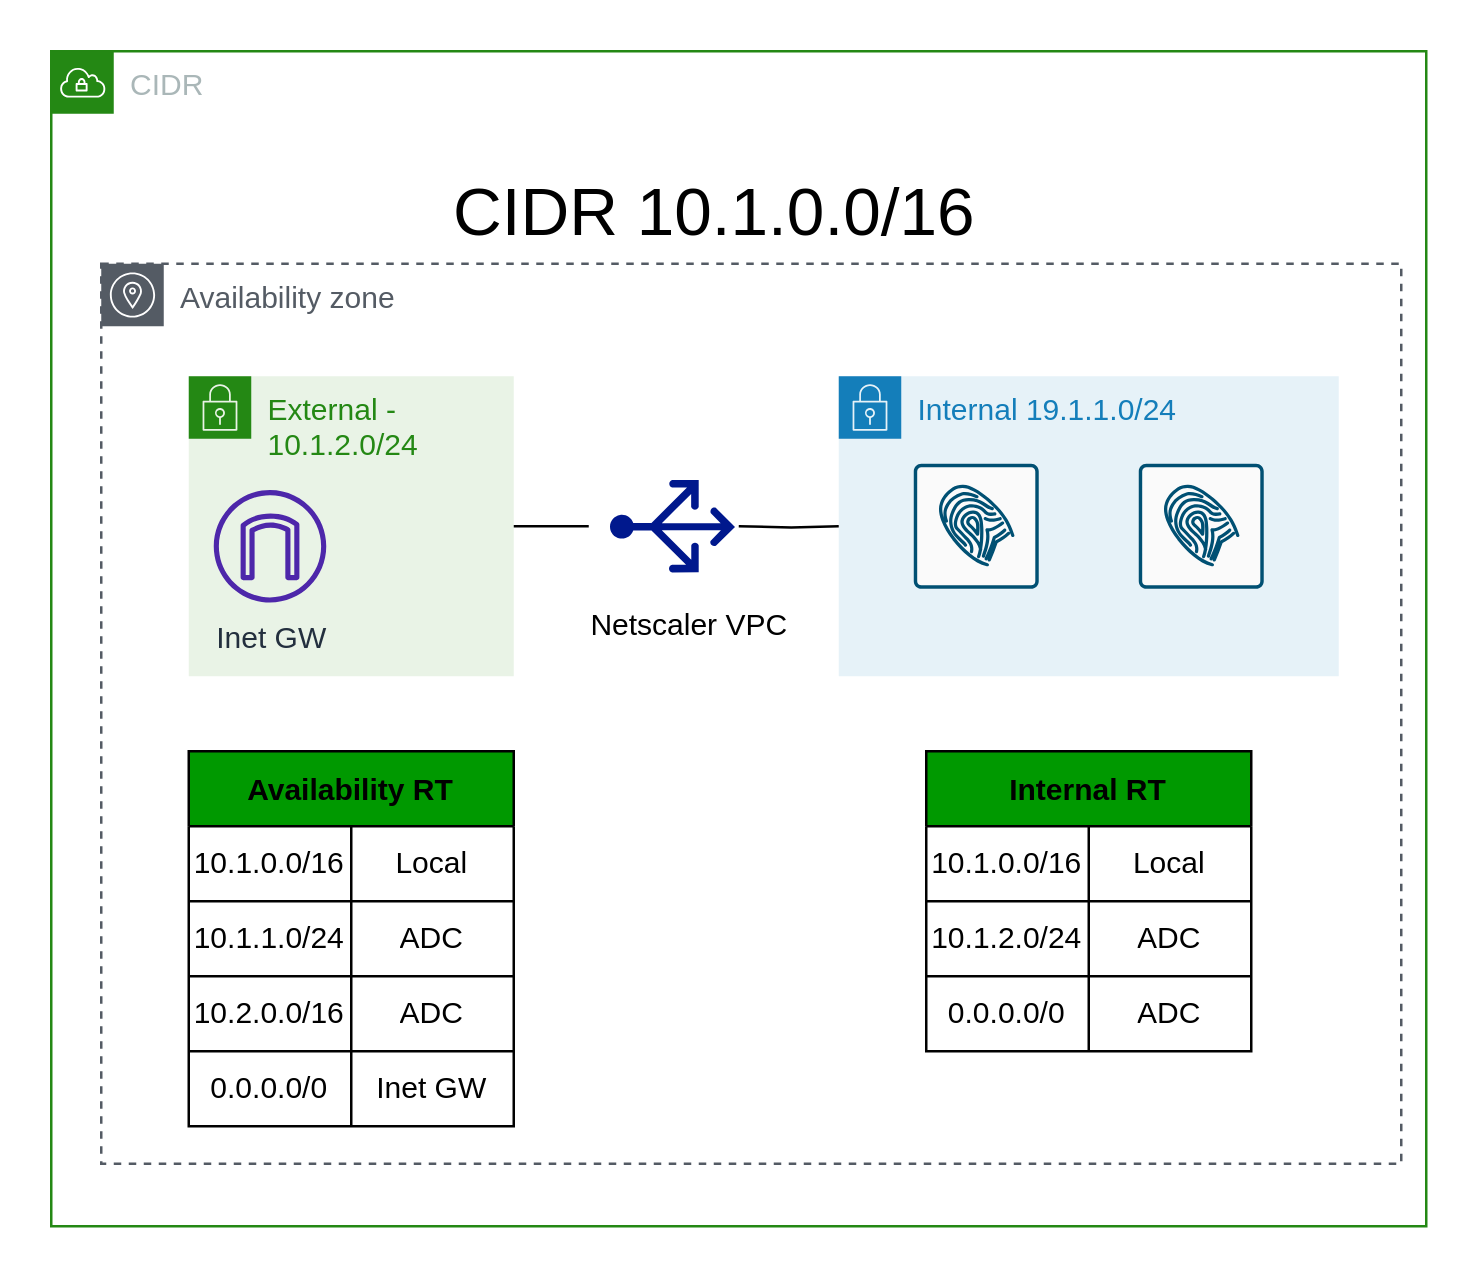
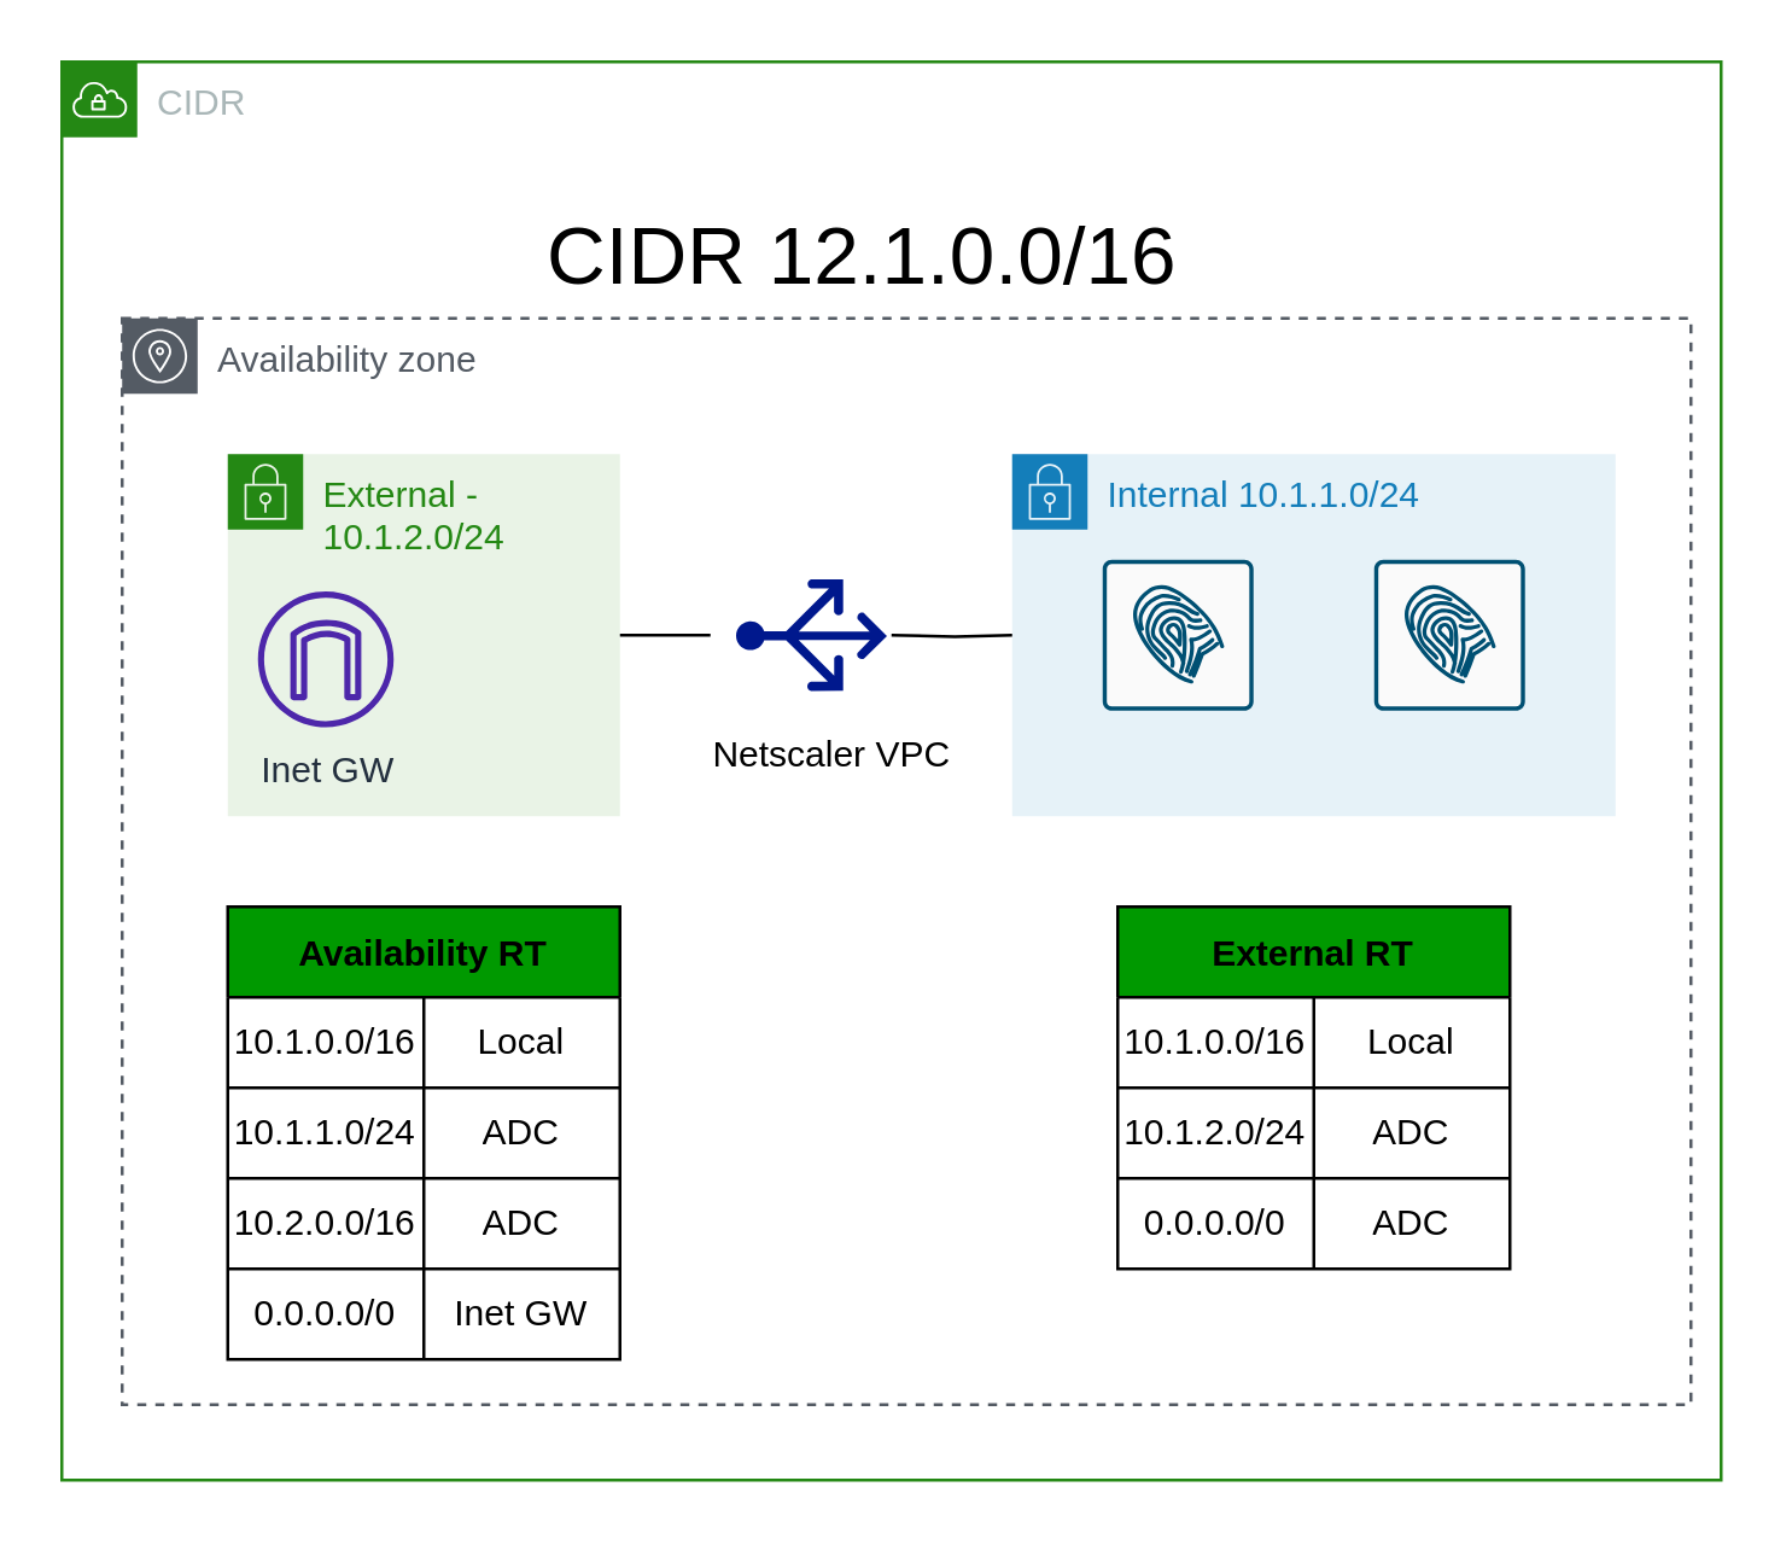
  <mxCell id="0" />
  <mxCell id="1" parent="0" />
  <mxCell id="2" value="CIDR" style="points=[[0,0],[0.25,0],[0.5,0],[0.75,0],[1,0],[1,0.25],[1,0.5],[1,0.75],[1,1],[0.75,1],[0.5,1],[0.25,1],[0,1],[0,0.75],[0,0.5],[0,0.25]];outlineConnect=0;gradientColor=none;html=1;whiteSpace=wrap;fontSize=12;fontStyle=0;container=1;pointerEvents=0;collapsible=0;recursiveResize=0;shape=mxgraph.aws4.group;grIcon=mxgraph.aws4.group_vpc;strokeColor=#248814;fillColor=none;verticalAlign=top;align=left;spacingLeft=30;fontColor=#AAB7B8;dashed=0;" parent="1" vertex="1"><mxGeometry x="20" y="20" width="550" height="470" as="geometry" /></mxCell>
  <mxCell id="3" value="External - 10.1.2.0/24" style="points=[[0,0],[0.25,0],[0.5,0],[0.75,0],[1,0],[1,0.25],[1,0.5],[1,0.75],[1,1],[0.75,1],[0.5,1],[0.25,1],[0,1],[0,0.75],[0,0.5],[0,0.25]];outlineConnect=0;gradientColor=none;html=1;whiteSpace=wrap;fontSize=12;fontStyle=0;container=1;pointerEvents=0;collapsible=0;recursiveResize=0;shape=mxgraph.aws4.group;grIcon=mxgraph.aws4.group_security_group;grStroke=0;strokeColor=#248814;fillColor=#E9F3E6;verticalAlign=top;align=left;spacingLeft=30;fontColor=#248814;dashed=0;" parent="2" vertex="1"><mxGeometry x="55" y="130" width="130" height="120" as="geometry" /></mxCell>
  <mxCell id="4" value="Inet GW" style="sketch=0;outlineConnect=0;fontColor=#232F3E;gradientColor=none;fillColor=#4D27AA;strokeColor=none;dashed=0;verticalLabelPosition=bottom;verticalAlign=top;align=center;html=1;fontSize=12;fontStyle=0;aspect=fixed;pointerEvents=1;shape=mxgraph.aws4.internet_gateway;" parent="3" vertex="1"><mxGeometry x="10" y="45.5" width="45" height="45" as="geometry" /></mxCell>
- <mxCell id="5" value="Internal 19.1.1.0/24" style="points=[[0,0],[0.25,0],[0.5,0],[0.75,0],[1,0],[1,0.25],[1,0.5],[1,0.75],[1,1],[0.75,1],[0.5,1],[0.25,1],[0,1],[0,0.75],[0,0.5],[0,0.25]];outlineConnect=0;gradientColor=none;html=1;whiteSpace=wrap;fontSize=12;fontStyle=0;container=1;pointerEvents=0;collapsible=0;recursiveResize=0;shape=mxgraph.aws4.group;grIcon=mxgraph.aws4.group_security_group;grStroke=0;strokeColor=#147EBA;fillColor=#E6F2F8;verticalAlign=top;align=left;spacingLeft=30;fontColor=#147EBA;dashed=0;" parent="2" vertex="1"><mxGeometry x="315" y="130" width="200" height="120" as="geometry" /></mxCell>
+ <mxCell id="5" value="Internal 10.1.1.0/24" style="points=[[0,0],[0.25,0],[0.5,0],[0.75,0],[1,0],[1,0.25],[1,0.5],[1,0.75],[1,1],[0.75,1],[0.5,1],[0.25,1],[0,1],[0,0.75],[0,0.5],[0,0.25]];outlineConnect=0;gradientColor=none;html=1;whiteSpace=wrap;fontSize=12;fontStyle=0;container=1;pointerEvents=0;collapsible=0;recursiveResize=0;shape=mxgraph.aws4.group;grIcon=mxgraph.aws4.group_security_group;grStroke=0;strokeColor=#147EBA;fillColor=#E6F2F8;verticalAlign=top;align=left;spacingLeft=30;fontColor=#147EBA;dashed=0;" parent="2" vertex="1"><mxGeometry x="315" y="130" width="200" height="120" as="geometry" /></mxCell>
  <mxCell id="6" value="" style="sketch=0;points=[[0.015,0.015,0],[0.985,0.015,0],[0.985,0.985,0],[0.015,0.985,0],[0.25,0,0],[0.5,0,0],[0.75,0,0],[1,0.25,0],[1,0.5,0],[1,0.75,0],[0.75,1,0],[0.5,1,0],[0.25,1,0],[0,0.75,0],[0,0.5,0],[0,0.25,0]];verticalLabelPosition=bottom;html=1;verticalAlign=top;aspect=fixed;align=center;pointerEvents=1;shape=mxgraph.cisco19.rect;prIcon=ise;fillColor=#FAFAFA;strokeColor=#005073;" parent="5" vertex="1"><mxGeometry x="30" y="35" width="50" height="50" as="geometry" /></mxCell>
  <mxCell id="7" value="" style="sketch=0;points=[[0.015,0.015,0],[0.985,0.015,0],[0.985,0.985,0],[0.015,0.985,0],[0.25,0,0],[0.5,0,0],[0.75,0,0],[1,0.25,0],[1,0.5,0],[1,0.75,0],[0.75,1,0],[0.5,1,0],[0.25,1,0],[0,0.75,0],[0,0.5,0],[0,0.25,0]];verticalLabelPosition=bottom;html=1;verticalAlign=top;aspect=fixed;align=center;pointerEvents=1;shape=mxgraph.cisco19.rect;prIcon=ise;fillColor=#FAFAFA;strokeColor=#005073;" parent="5" vertex="1"><mxGeometry x="120" y="35" width="50" height="50" as="geometry" /></mxCell>
  <mxCell id="8" value="Availability zone" style="sketch=0;outlineConnect=0;gradientColor=none;html=1;whiteSpace=wrap;fontSize=12;fontStyle=0;shape=mxgraph.aws4.group;grIcon=mxgraph.aws4.group_availability_zone;strokeColor=#545B64;fillColor=none;verticalAlign=top;align=left;spacingLeft=30;fontColor=#545B64;dashed=1;" parent="2" vertex="1"><mxGeometry x="20" y="85" width="520" height="360" as="geometry" /></mxCell>
  <mxCell id="9" style="edgeStyle=orthogonalEdgeStyle;rounded=0;orthogonalLoop=1;jettySize=auto;html=1;exitX=0;exitY=0.5;exitDx=0;exitDy=0;entryX=1;entryY=0.5;entryDx=0;entryDy=0;endArrow=none;endFill=0;" parent="2" target="3" edge="1"><mxGeometry relative="1" as="geometry"><Array as="points"><mxPoint x="195" y="190" /><mxPoint x="195" y="190" /></Array><mxPoint x="215" y="190" as="sourcePoint" /></mxGeometry></mxCell>
  <mxCell id="10" style="edgeStyle=orthogonalEdgeStyle;rounded=0;orthogonalLoop=1;jettySize=auto;html=1;entryX=0;entryY=0.5;entryDx=0;entryDy=0;endArrow=none;endFill=0;" parent="2" target="5" edge="1"><mxGeometry relative="1" as="geometry"><mxPoint x="275" y="190" as="sourcePoint" /></mxGeometry></mxCell>
  <mxCell id="11" value="Availability RT" style="shape=table;startSize=30;container=1;collapsible=0;childLayout=tableLayout;fontStyle=1;align=center;fillColor=#009900;" parent="2" vertex="1"><mxGeometry x="55" y="280" width="130" height="150" as="geometry" /></mxCell>
  <mxCell id="12" value="" style="shape=tableRow;horizontal=0;startSize=0;swimlaneHead=0;swimlaneBody=0;top=0;left=0;bottom=0;right=0;collapsible=0;dropTarget=0;fillColor=none;points=[[0,0.5],[1,0.5]];portConstraint=eastwest;" parent="11" vertex="1"><mxGeometry y="30" width="130" height="30" as="geometry" /></mxCell>
  <mxCell id="13" value="10.1.0.0/16" style="shape=partialRectangle;html=1;whiteSpace=wrap;connectable=0;fillColor=none;top=0;left=0;bottom=0;right=0;overflow=hidden;" parent="12" vertex="1"><mxGeometry width="65" height="30" as="geometry"><mxRectangle width="65" height="30" as="alternateBounds" /></mxGeometry></mxCell>
  <mxCell id="14" value="Local&lt;br&gt;" style="shape=partialRectangle;html=1;whiteSpace=wrap;connectable=0;fillColor=none;top=0;left=0;bottom=0;right=0;overflow=hidden;" parent="12" vertex="1"><mxGeometry x="65" width="65" height="30" as="geometry"><mxRectangle width="65" height="30" as="alternateBounds" /></mxGeometry></mxCell>
  <mxCell id="15" style="shape=tableRow;horizontal=0;startSize=0;swimlaneHead=0;swimlaneBody=0;top=0;left=0;bottom=0;right=0;collapsible=0;dropTarget=0;fillColor=none;points=[[0,0.5],[1,0.5]];portConstraint=eastwest;" parent="11" vertex="1"><mxGeometry y="60" width="130" height="30" as="geometry" /></mxCell>
  <mxCell id="16" value="10.1.1.0/24" style="shape=partialRectangle;html=1;whiteSpace=wrap;connectable=0;fillColor=none;top=0;left=0;bottom=0;right=0;overflow=hidden;" parent="15" vertex="1"><mxGeometry width="65" height="30" as="geometry"><mxRectangle width="65" height="30" as="alternateBounds" /></mxGeometry></mxCell>
  <mxCell id="17" value="ADC" style="shape=partialRectangle;html=1;whiteSpace=wrap;connectable=0;fillColor=none;top=0;left=0;bottom=0;right=0;overflow=hidden;" parent="15" vertex="1"><mxGeometry x="65" width="65" height="30" as="geometry"><mxRectangle width="65" height="30" as="alternateBounds" /></mxGeometry></mxCell>
  <mxCell id="18" style="shape=tableRow;horizontal=0;startSize=0;swimlaneHead=0;swimlaneBody=0;top=0;left=0;bottom=0;right=0;collapsible=0;dropTarget=0;fillColor=none;points=[[0,0.5],[1,0.5]];portConstraint=eastwest;" parent="11" vertex="1"><mxGeometry y="90" width="130" height="30" as="geometry" /></mxCell>
  <mxCell id="19" value="10.2.0.0/16" style="shape=partialRectangle;html=1;whiteSpace=wrap;connectable=0;fillColor=none;top=0;left=0;bottom=0;right=0;overflow=hidden;" parent="18" vertex="1"><mxGeometry width="65" height="30" as="geometry"><mxRectangle width="65" height="30" as="alternateBounds" /></mxGeometry></mxCell>
  <mxCell id="20" value="ADC" style="shape=partialRectangle;html=1;whiteSpace=wrap;connectable=0;fillColor=none;top=0;left=0;bottom=0;right=0;overflow=hidden;" parent="18" vertex="1"><mxGeometry x="65" width="65" height="30" as="geometry"><mxRectangle width="65" height="30" as="alternateBounds" /></mxGeometry></mxCell>
  <mxCell id="21" style="shape=tableRow;horizontal=0;startSize=0;swimlaneHead=0;swimlaneBody=0;top=0;left=0;bottom=0;right=0;collapsible=0;dropTarget=0;fillColor=none;points=[[0,0.5],[1,0.5]];portConstraint=eastwest;" parent="11" vertex="1"><mxGeometry y="120" width="130" height="30" as="geometry" /></mxCell>
  <mxCell id="22" value="0.0.0.0/0" style="shape=partialRectangle;html=1;whiteSpace=wrap;connectable=0;fillColor=none;top=0;left=0;bottom=0;right=0;overflow=hidden;" parent="21" vertex="1"><mxGeometry width="65" height="30" as="geometry"><mxRectangle width="65" height="30" as="alternateBounds" /></mxGeometry></mxCell>
  <mxCell id="23" value="Inet GW" style="shape=partialRectangle;html=1;whiteSpace=wrap;connectable=0;fillColor=none;top=0;left=0;bottom=0;right=0;overflow=hidden;" parent="21" vertex="1"><mxGeometry x="65" width="65" height="30" as="geometry"><mxRectangle width="65" height="30" as="alternateBounds" /></mxGeometry></mxCell>
- <mxCell id="24" value="Internal RT" style="shape=table;startSize=30;container=1;collapsible=0;childLayout=tableLayout;fontStyle=1;align=center;fillColor=#009900;" parent="2" vertex="1"><mxGeometry x="350" y="280" width="130" height="120" as="geometry" /></mxCell>
+ <mxCell id="24" value="External RT" style="shape=table;startSize=30;container=1;collapsible=0;childLayout=tableLayout;fontStyle=1;align=center;fillColor=#009900;" parent="2" vertex="1"><mxGeometry x="350" y="280" width="130" height="120" as="geometry" /></mxCell>
  <mxCell id="25" value="" style="shape=tableRow;horizontal=0;startSize=0;swimlaneHead=0;swimlaneBody=0;top=0;left=0;bottom=0;right=0;collapsible=0;dropTarget=0;fillColor=none;points=[[0,0.5],[1,0.5]];portConstraint=eastwest;" parent="24" vertex="1"><mxGeometry y="30" width="130" height="30" as="geometry" /></mxCell>
  <mxCell id="26" value="10.1.0.0/16" style="shape=partialRectangle;html=1;whiteSpace=wrap;connectable=0;fillColor=none;top=0;left=0;bottom=0;right=0;overflow=hidden;" parent="25" vertex="1"><mxGeometry width="65" height="30" as="geometry"><mxRectangle width="65" height="30" as="alternateBounds" /></mxGeometry></mxCell>
  <mxCell id="27" value="Local&lt;br&gt;" style="shape=partialRectangle;html=1;whiteSpace=wrap;connectable=0;fillColor=none;top=0;left=0;bottom=0;right=0;overflow=hidden;" parent="25" vertex="1"><mxGeometry x="65" width="65" height="30" as="geometry"><mxRectangle width="65" height="30" as="alternateBounds" /></mxGeometry></mxCell>
  <mxCell id="28" style="shape=tableRow;horizontal=0;startSize=0;swimlaneHead=0;swimlaneBody=0;top=0;left=0;bottom=0;right=0;collapsible=0;dropTarget=0;fillColor=none;points=[[0,0.5],[1,0.5]];portConstraint=eastwest;" parent="24" vertex="1"><mxGeometry y="60" width="130" height="30" as="geometry" /></mxCell>
  <mxCell id="29" value="10.1.2.0/24" style="shape=partialRectangle;html=1;whiteSpace=wrap;connectable=0;fillColor=none;top=0;left=0;bottom=0;right=0;overflow=hidden;" parent="28" vertex="1"><mxGeometry width="65" height="30" as="geometry"><mxRectangle width="65" height="30" as="alternateBounds" /></mxGeometry></mxCell>
  <mxCell id="30" value="ADC" style="shape=partialRectangle;html=1;whiteSpace=wrap;connectable=0;fillColor=none;top=0;left=0;bottom=0;right=0;overflow=hidden;" parent="28" vertex="1"><mxGeometry x="65" width="65" height="30" as="geometry"><mxRectangle width="65" height="30" as="alternateBounds" /></mxGeometry></mxCell>
  <mxCell id="31" style="shape=tableRow;horizontal=0;startSize=0;swimlaneHead=0;swimlaneBody=0;top=0;left=0;bottom=0;right=0;collapsible=0;dropTarget=0;fillColor=none;points=[[0,0.5],[1,0.5]];portConstraint=eastwest;" parent="24" vertex="1"><mxGeometry y="90" width="130" height="30" as="geometry" /></mxCell>
  <mxCell id="32" value="0.0.0.0/0" style="shape=partialRectangle;html=1;whiteSpace=wrap;connectable=0;fillColor=none;top=0;left=0;bottom=0;right=0;overflow=hidden;" parent="31" vertex="1"><mxGeometry width="65" height="30" as="geometry"><mxRectangle width="65" height="30" as="alternateBounds" /></mxGeometry></mxCell>
  <mxCell id="33" value="ADC" style="shape=partialRectangle;html=1;whiteSpace=wrap;connectable=0;fillColor=none;top=0;left=0;bottom=0;right=0;overflow=hidden;" parent="31" vertex="1"><mxGeometry x="65" width="65" height="30" as="geometry"><mxRectangle width="65" height="30" as="alternateBounds" /></mxGeometry></mxCell>
- <mxCell id="34" value="CIDR 10.1.0.0/16" style="text;html=1;align=center;verticalAlign=middle;resizable=0;points=[];autosize=1;strokeColor=none;fillColor=none;fontSize=27;" parent="2" vertex="1"><mxGeometry x="150" y="40" width="230" height="50" as="geometry" /></mxCell>
+ <mxCell id="34" value="CIDR 12.1.0.0/16" style="text;html=1;align=center;verticalAlign=middle;resizable=0;points=[];autosize=1;strokeColor=none;fillColor=none;fontSize=27;" parent="2" vertex="1"><mxGeometry x="150" y="40" width="230" height="50" as="geometry" /></mxCell>
  <mxCell id="35" value="" style="sketch=0;aspect=fixed;pointerEvents=1;shadow=0;dashed=0;html=1;strokeColor=none;labelPosition=center;verticalLabelPosition=bottom;verticalAlign=top;align=center;fillColor=#00188D;shape=mxgraph.azure.load_balancer_generic;rotation=-90;" vertex="1" parent="2"><mxGeometry x="230" y="165" width="37" height="50" as="geometry" /></mxCell>
  <mxCell id="36" value="Netscaler VPC" style="text;html=1;align=center;verticalAlign=middle;resizable=0;points=[];autosize=1;strokeColor=none;fillColor=none;" vertex="1" parent="2"><mxGeometry x="205" y="215" width="100" height="30" as="geometry" /></mxCell>
